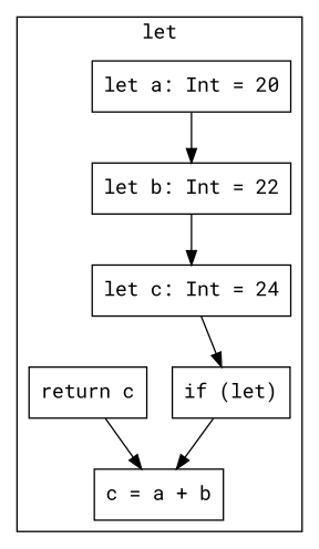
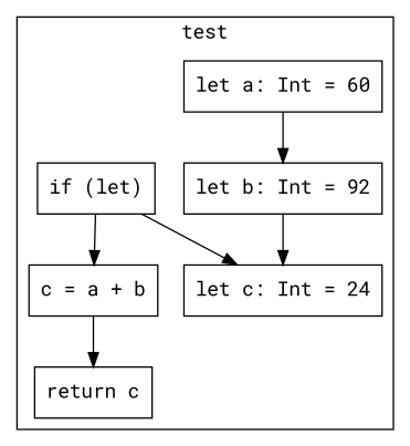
  digraph {
    fontname="Roboto Mono"
    node [fontname="Roboto Mono" shape=box]
    edge [fontname="Roboto Mono"]
-   n1 [label="let a: Int = 20"]
-   n2 [label="let b: Int = 22"]
+   n1 [label="let a: Int = 60"]
+   n2 [label="let b: Int = 92"]
    n3 [label="let c: Int = 24"]
    n4 [label="if (let)"]
    n5 [label="c = a + b"]
    n6 [label="return c"]
    subgraph cluster_1 {
-     label=let
+     label=test
      n1
      n2
      n3
      n4
      n5
      n6
    }
    n1 -> n2
    n2 -> n3
-   n3 -> n4
+   n4 -> n3
    n4 -> n5
-   n6 -> n5
+   n5 -> n6
  }
